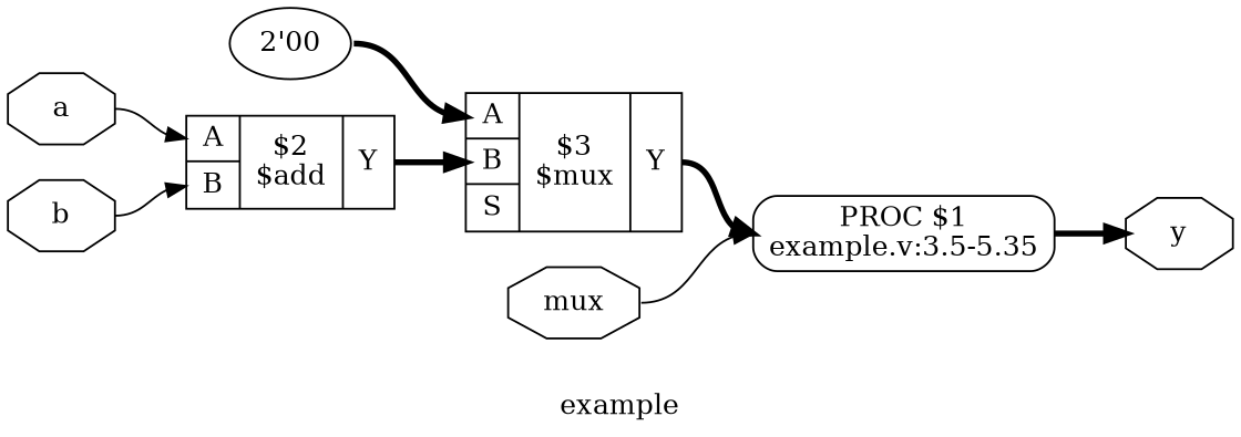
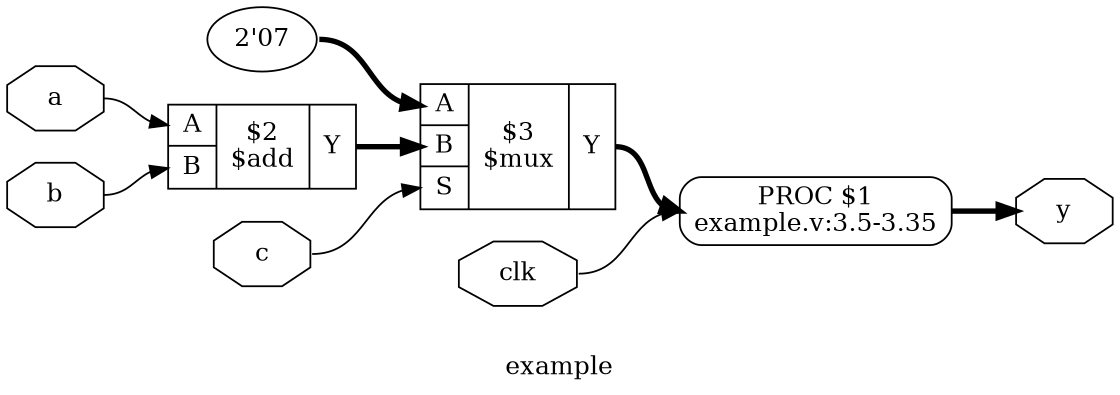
  digraph {
    label=example
    rankdir=LR
    remincross=true
    node [color=black fontcolor=black shape=octagon]
    edge [color=black fontcolor=black headport=w tailport=e]
    n1 [label=y]
-   n2 [label="PROC $1\nexample.v:3.5-5.35" shape=box style=rounded color="" fontcolor=""]
+   n2 [label="PROC $1\nexample.v:3.5-3.35" shape=box style=rounded color="" fontcolor=""]
+   n3 [label=c]
    n4 [label="{{<p9> A|<p10> B|<p11> S}|$3\n$mux|{<p12> Y}}" shape=record color="" fontcolor=""]
    n5 [label=b]
    n6 [label="{{<p9> A|<p10> B}|$2\n$add|{<p12> Y}}" shape=record color="" fontcolor=""]
    n7 [label=a]
-   n8 [label=mux]
-   n9 [label="2'00" color="" fontcolor="" shape=""]
+   n8 [label=clk]
+   n9 [label="2'07" color="" fontcolor="" shape=""]
    n2 -> n1 [style="setlinewidth(3)"]
+   n3 -> n4 [headport="p11:w"]
    n4 -> n2 [style="setlinewidth(3)" tailport="p12:e"]
    n5 -> n6 [headport="p10:w"]
    n6 -> n4 [headport="p10:w" style="setlinewidth(3)" tailport="p12:e"]
    n7 -> n6 [headport="p9:w"]
    n8 -> n2
    n9 -> n4 [headport="p9:w" style="setlinewidth(3)"]
  }
